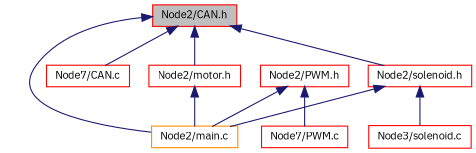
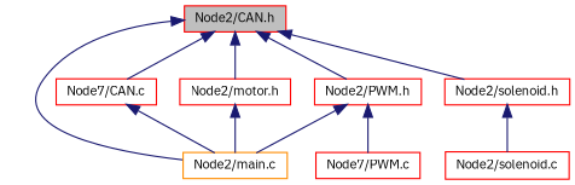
  digraph {
    fontname="IBM Plex Sans"
    node [color=red fillcolor=white fontname="IBM Plex Sans" fontsize=10 shape=record style=filled]
    edge [color=midnightblue dir=back fontname="IBM Plex Sans" fontsize=10 labelfontname=Helvetica labelfontsize=10 style=solid]
    n1 [fillcolor=grey75 fontcolor=black height=0.2 label="Node2/CAN.h" width=0.4]
    n2 [height=0.2 label="Node7/CAN.c" width=0.4]
    n3 [color=darkorange height=0.2 label="Node2/main.c" width=0.4]
    n4 [height=0.2 label="Node2/PWM.h" width=0.4]
    n5 [height=0.2 label="Node2/motor.h" width=0.4]
    n6 [height=0.2 label="Node2/solenoid.h" width=0.4]
    n7 [height=0.2 label="Node7/PWM.c" width=0.4]
-   n8 [height=0.2 label="Node3/solenoid.c" width=0.4]
+   n8 [height=0.2 label="Node2/solenoid.c" width=0.4]
    n1 -> n2
    n1 -> n3
+   n1 -> n4
    n1 -> n5
    n1 -> n6
    n4 -> n3
    n4 -> n7
    n5 -> n3
-   n6 -> n3
+   n2 -> n3
    n6 -> n8
  }
